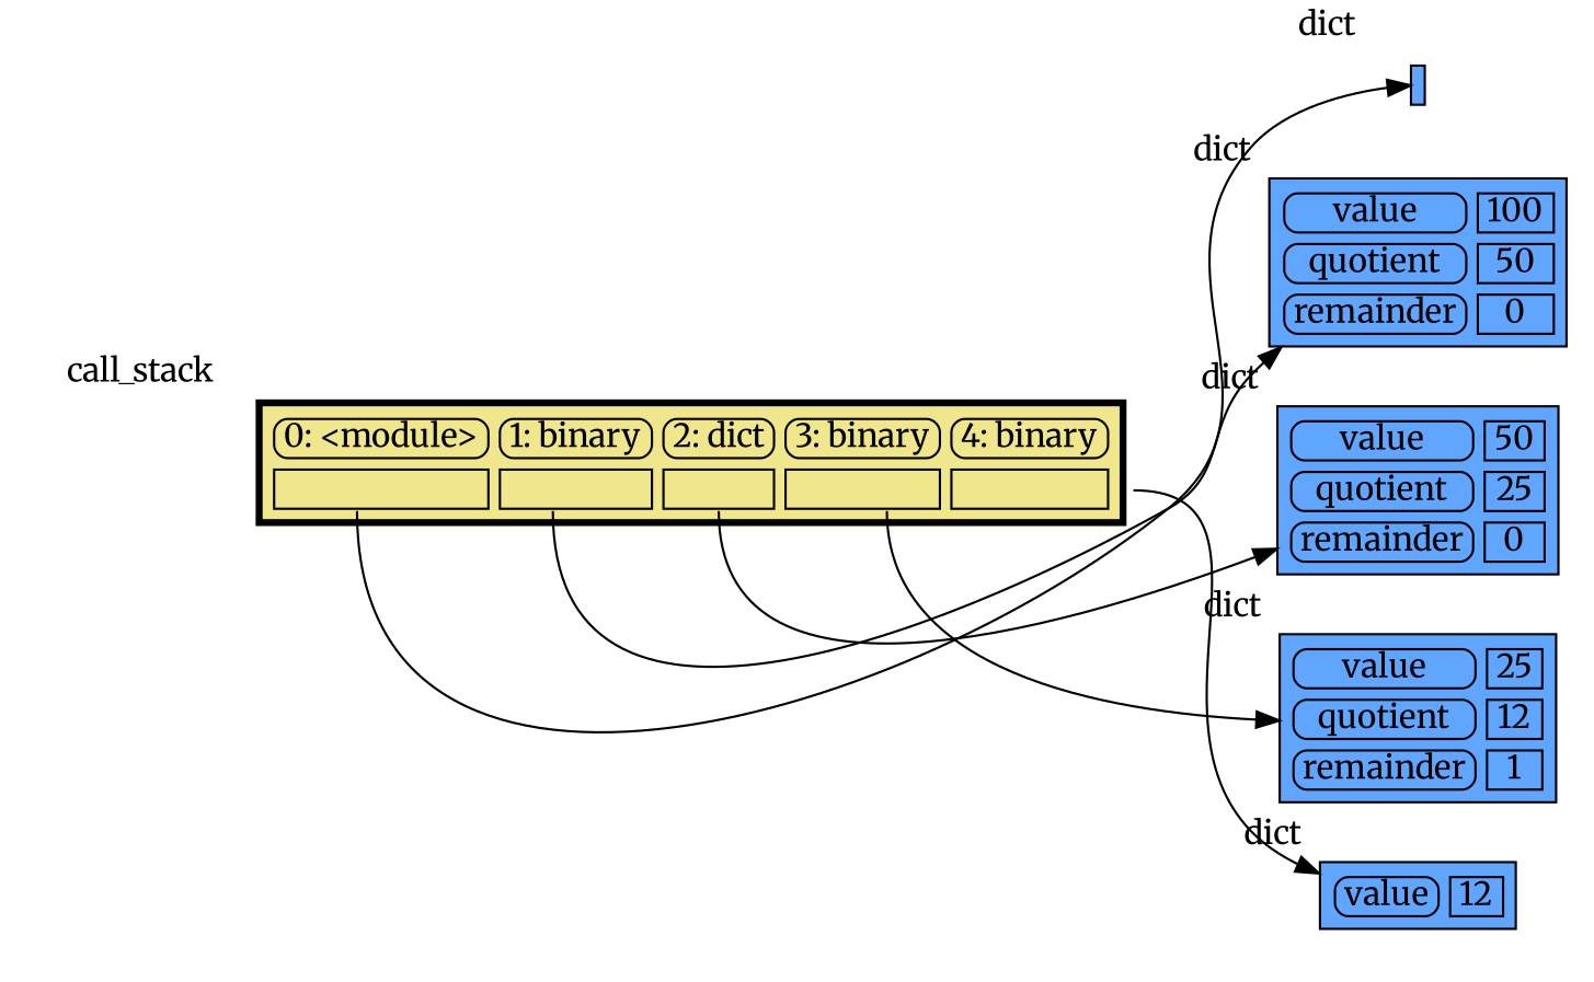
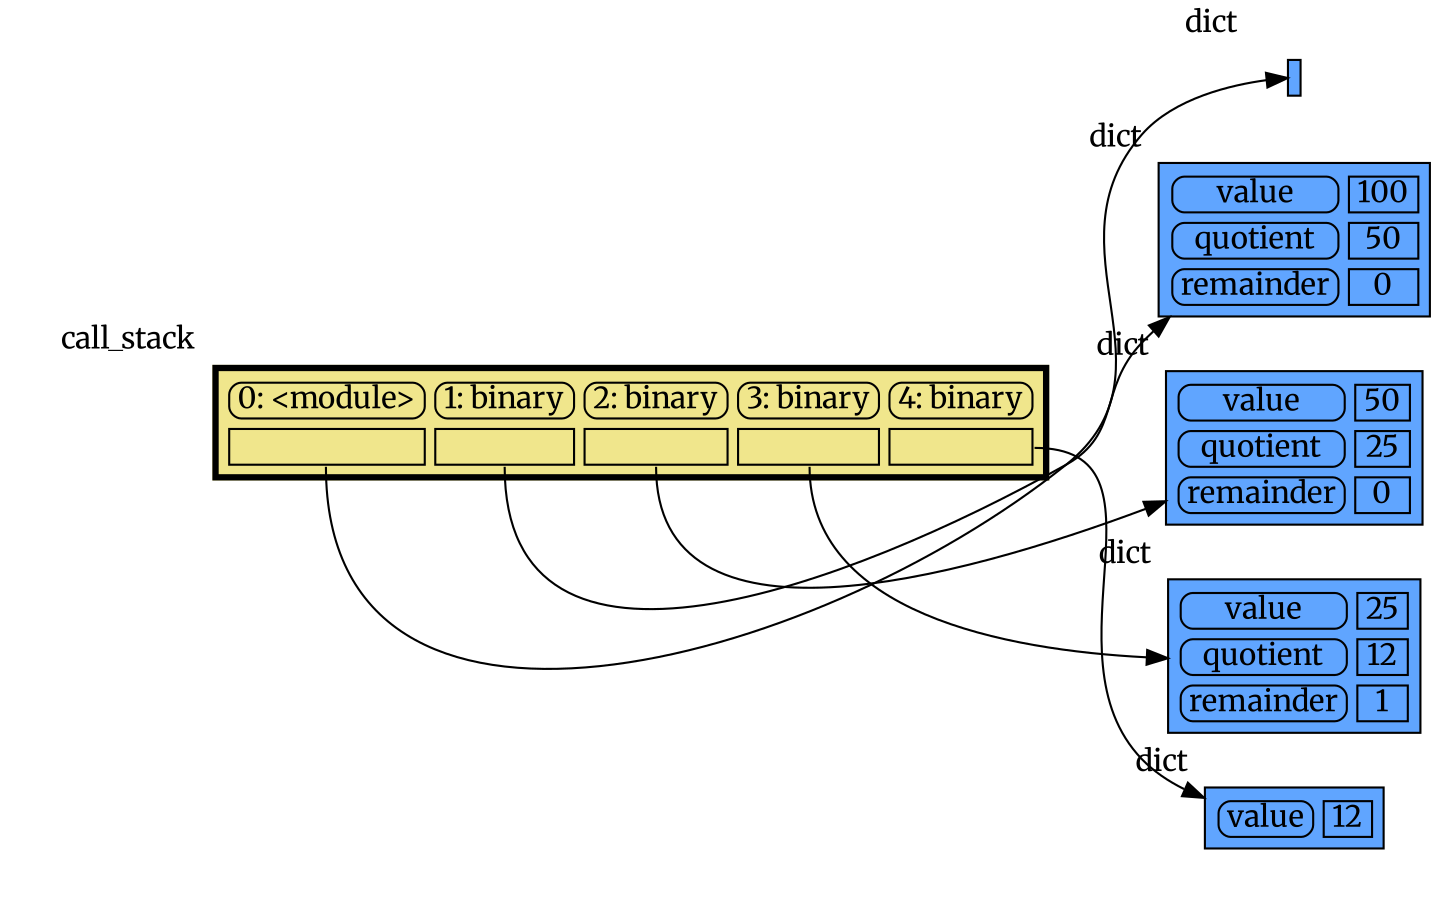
  digraph {
    rankdir=LR
    fontname=Merriweather
    node [shape=plaintext xlabel=dict fontname=Merriweather]
    edge [style=solid fontname=Merriweather headport=table]
    n1 [label=< <TABLE BORDER="1" CELLBORDER="1" CELLSPACING="0" CELLPADDING="0" BGCOLOR="#60a5ff" PORT="table">     <TR><TD BORDER="0"> </TD></TR> </TABLE> >]
    n2 [label=< <TABLE BORDER="1" CELLBORDER="1" CELLSPACING="5" CELLPADDING="0" BGCOLOR="#60a5ff" PORT="table">     <TR><TD BORDER="1" STYLE="ROUNDED"> value </TD><TD BORDER="1"> 100 </TD></TR>     <TR><TD BORDER="1" STYLE="ROUNDED"> quotient </TD><TD BORDER="1"> 50 </TD></TR>     <TR><TD BORDER="1" STYLE="ROUNDED"> remainder </TD><TD BORDER="1"> 0 </TD></TR> </TABLE> >]
    n3 [label=< <TABLE BORDER="1" CELLBORDER="1" CELLSPACING="5" CELLPADDING="0" BGCOLOR="#60a5ff" PORT="table">     <TR><TD BORDER="1" STYLE="ROUNDED"> value </TD><TD BORDER="1"> 50 </TD></TR>     <TR><TD BORDER="1" STYLE="ROUNDED"> quotient </TD><TD BORDER="1"> 25 </TD></TR>     <TR><TD BORDER="1" STYLE="ROUNDED"> remainder </TD><TD BORDER="1"> 0 </TD></TR> </TABLE> >]
    n4 [label=< <TABLE BORDER="1" CELLBORDER="1" CELLSPACING="5" CELLPADDING="0" BGCOLOR="#60a5ff" PORT="table">     <TR><TD BORDER="1" STYLE="ROUNDED"> value </TD><TD BORDER="1"> 25 </TD></TR>     <TR><TD BORDER="1" STYLE="ROUNDED"> quotient </TD><TD BORDER="1"> 12 </TD></TR>     <TR><TD BORDER="1" STYLE="ROUNDED"> remainder </TD><TD BORDER="1"> 1 </TD></TR> </TABLE> >]
    n5 [label=< <TABLE BORDER="1" CELLBORDER="1" CELLSPACING="5" CELLPADDING="0" BGCOLOR="#60a5ff" PORT="table">     <TR><TD BORDER="1" STYLE="ROUNDED"> value </TD><TD BORDER="1"> 12 </TD></TR> </TABLE> >]
-   n6 [label=< <TABLE BORDER="3" CELLBORDER="1" CELLSPACING="5" CELLPADDING="0" BGCOLOR="khaki" PORT="table">     <TR><TD BORDER="1" STYLE="ROUNDED"> 0: &lt;module&gt; </TD><TD BORDER="1" STYLE="ROUNDED"> 1: binary </TD><TD BORDER="1" STYLE="ROUNDED"> 2: dict </TD><TD BORDER="1" STYLE="ROUNDED"> 3: binary </TD><TD BORDER="1" STYLE="ROUNDED"> 4: binary </TD></TR>     <TR><TD BORDER="1" PORT="ref0"> </TD><TD BORDER="1" PORT="ref1"> </TD><TD BORDER="1" PORT="ref2"> </TD><TD BORDER="1" PORT="ref3"> </TD><TD BORDER="1" PORT="ref4"> </TD></TR> </TABLE> > xlabel=call_stack]
+   n6 [label=< <TABLE BORDER="3" CELLBORDER="1" CELLSPACING="5" CELLPADDING="0" BGCOLOR="khaki" PORT="table">     <TR><TD BORDER="1" STYLE="ROUNDED"> 0: &lt;module&gt; </TD><TD BORDER="1" STYLE="ROUNDED"> 1: binary </TD><TD BORDER="1" STYLE="ROUNDED"> 2: binary </TD><TD BORDER="1" STYLE="ROUNDED"> 3: binary </TD><TD BORDER="1" STYLE="ROUNDED"> 4: binary </TD></TR>     <TR><TD BORDER="1" PORT="ref0"> </TD><TD BORDER="1" PORT="ref1"> </TD><TD BORDER="1" PORT="ref2"> </TD><TD BORDER="1" PORT="ref3"> </TD><TD BORDER="1" PORT="ref4"> </TD></TR> </TABLE> > xlabel=call_stack]
    subgraph sub_1 {
      rank=same
      n1
      n2
      n3
      n4
      n5
    }
    n1 -> n2 [style=invis weight=10 headport=""]
    n2 -> n3 [style=invis weight=10 headport=""]
    n3 -> n4 [style=invis weight=10 headport=""]
    n4 -> n5 [style=invis weight=10 headport=""]
    n6 -> n1 [tailport=ref0]
    n6 -> n2 [tailport=ref1]
    n6 -> n3 [tailport=ref2]
    n6 -> n4 [tailport=ref3]
    n6 -> n5 [tailport=ref4]
  }
